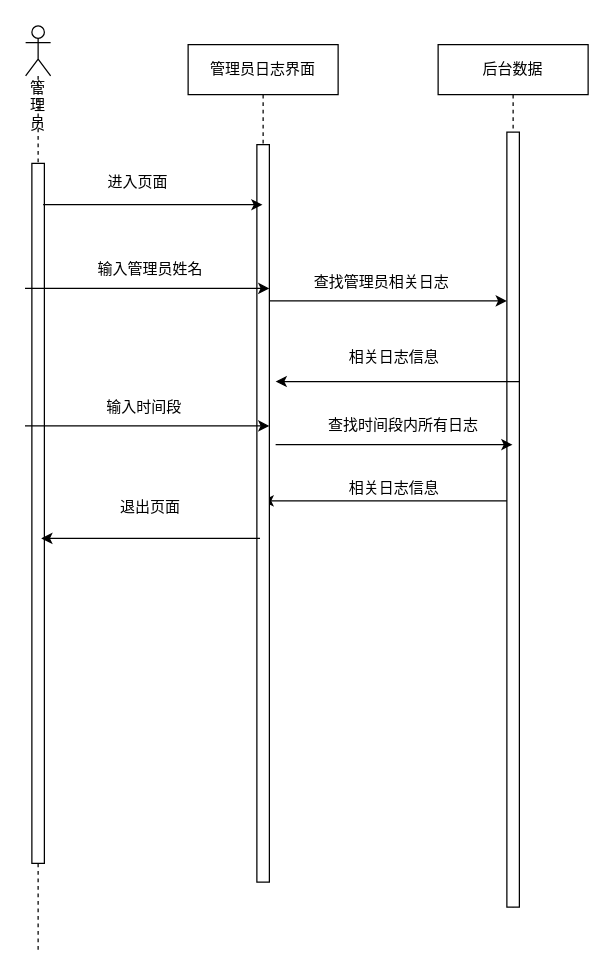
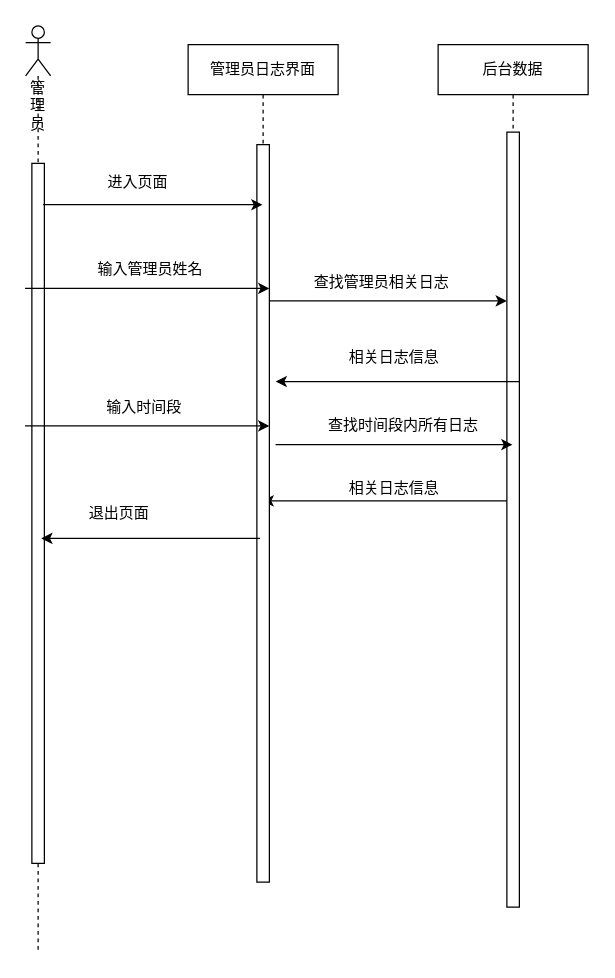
  <mxCell id="0" />
  <mxCell id="1" parent="0" />
  <mxCell id="2" value="管理员" style="shape=umlLifeline;participant=umlActor;perimeter=lifelinePerimeter;whiteSpace=wrap;html=1;container=1;collapsible=0;recursiveResize=0;verticalAlign=top;spacingTop=36;outlineConnect=0;" parent="1" vertex="1"><mxGeometry x="20" y="20" width="20" height="740" as="geometry" /></mxCell>
  <mxCell id="3" value="" style="html=1;points=[];perimeter=orthogonalPerimeter;" parent="2" vertex="1"><mxGeometry x="5" y="110" width="10" height="560" as="geometry" /></mxCell>
  <mxCell id="4" value="后台数据" style="shape=umlLifeline;perimeter=lifelinePerimeter;whiteSpace=wrap;html=1;container=1;collapsible=0;recursiveResize=0;outlineConnect=0;" parent="1" vertex="1"><mxGeometry x="350" y="35" width="120" height="690" as="geometry" /></mxCell>
  <mxCell id="5" value="" style="html=1;points=[];perimeter=orthogonalPerimeter;" parent="4" vertex="1"><mxGeometry x="55" y="70" width="10" height="620" as="geometry" /></mxCell>
  <mxCell id="6" value="" style="endArrow=classic;html=1;rounded=0;" parent="4" edge="1"><mxGeometry width="50" height="50" relative="1" as="geometry"><mxPoint x="-140.5" y="205" as="sourcePoint" /><mxPoint x="55" y="205" as="targetPoint" /><Array as="points"><mxPoint x="-50" y="205" /></Array></mxGeometry></mxCell>
  <mxCell id="7" value="" style="endArrow=classic;html=1;rounded=0;exitX=0;exitY=0.265;exitDx=0;exitDy=0;exitPerimeter=0;" parent="4" edge="1"><mxGeometry width="50" height="50" relative="1" as="geometry"><mxPoint x="55" y="365.0" as="sourcePoint" /><mxPoint x="-140.5" y="365.0" as="targetPoint" /></mxGeometry></mxCell>
  <mxCell id="8" value="管理员日志界面" style="shape=umlLifeline;perimeter=lifelinePerimeter;whiteSpace=wrap;html=1;container=1;collapsible=0;recursiveResize=0;outlineConnect=0;" parent="1" vertex="1"><mxGeometry x="150" y="35" width="120" height="670" as="geometry" /></mxCell>
  <mxCell id="9" value="" style="html=1;points=[];perimeter=orthogonalPerimeter;" parent="8" vertex="1"><mxGeometry x="55" y="80" width="10" height="590" as="geometry" /></mxCell>
  <mxCell id="10" value="" style="endArrow=classic;html=1;rounded=0;" parent="8" edge="1"><mxGeometry width="50" height="50" relative="1" as="geometry"><mxPoint x="57.5" y="395" as="sourcePoint" /><mxPoint x="-117.5" y="395" as="targetPoint" /><Array as="points"><mxPoint x="-72" y="395" /></Array></mxGeometry></mxCell>
  <mxCell id="11" value="" style="endArrow=classic;html=1;rounded=0;" edge="1" parent="8"><mxGeometry width="50" height="50" relative="1" as="geometry"><mxPoint x="-130.5" y="195" as="sourcePoint" /><mxPoint x="65" y="195" as="targetPoint" /><Array as="points"><mxPoint x="-40" y="195" /></Array></mxGeometry></mxCell>
  <mxCell id="12" value="" style="endArrow=classic;html=1;rounded=0;" edge="1" parent="8"><mxGeometry width="50" height="50" relative="1" as="geometry"><mxPoint x="-130.5" y="305" as="sourcePoint" /><mxPoint x="65" y="305" as="targetPoint" /><Array as="points"><mxPoint x="-40" y="305" /></Array></mxGeometry></mxCell>
  <mxCell id="13" value="" style="endArrow=classic;html=1;rounded=0;exitX=0.9;exitY=0.059;exitDx=0;exitDy=0;exitPerimeter=0;" parent="1" source="3" target="8" edge="1"><mxGeometry width="50" height="50" relative="1" as="geometry"><mxPoint x="400" y="480" as="sourcePoint" /><mxPoint x="450" y="430" as="targetPoint" /></mxGeometry></mxCell>
  <mxCell id="14" value="进入页面" style="text;html=1;strokeColor=none;fillColor=none;align=center;verticalAlign=middle;whiteSpace=wrap;rounded=0;" parent="1" vertex="1"><mxGeometry x="80" y="130" width="60" height="30" as="geometry" /></mxCell>
  <mxCell id="15" value="查找管理员相关日志" style="text;html=1;strokeColor=none;fillColor=none;align=center;verticalAlign=middle;whiteSpace=wrap;rounded=0;" parent="1" vertex="1"><mxGeometry x="250" y="210" width="110" height="30" as="geometry" /></mxCell>
  <mxCell id="16" value="相关日志信息" style="text;html=1;strokeColor=none;fillColor=none;align=center;verticalAlign=middle;whiteSpace=wrap;rounded=0;" parent="1" vertex="1"><mxGeometry x="270" y="270" width="90" height="30" as="geometry" /></mxCell>
- <mxCell id="17" value="退出页面" style="text;html=1;strokeColor=none;fillColor=none;align=center;verticalAlign=middle;whiteSpace=wrap;rounded=0;" parent="1" vertex="1"><mxGeometry x="90" y="390" width="60" height="30" as="geometry" /></mxCell>
+ <mxCell id="17" value="退出页面" style="text;html=1;strokeColor=none;fillColor=none;align=center;verticalAlign=middle;whiteSpace=wrap;rounded=0;" parent="1" vertex="1"><mxGeometry x="65" y="395" width="60" height="30" as="geometry" /></mxCell>
  <mxCell id="18" value="查找时间段内所有日志" style="text;html=1;strokeColor=none;fillColor=none;align=center;verticalAlign=middle;whiteSpace=wrap;rounded=0;" parent="1" vertex="1"><mxGeometry x="230" y="325" width="185" height="30" as="geometry" /></mxCell>
  <mxCell id="19" value="" style="endArrow=classic;html=1;rounded=0;exitX=0;exitY=0.265;exitDx=0;exitDy=0;exitPerimeter=0;" parent="1" edge="1"><mxGeometry width="50" height="50" relative="1" as="geometry"><mxPoint x="415.5" y="304.5" as="sourcePoint" /><mxPoint x="220" y="304.5" as="targetPoint" /></mxGeometry></mxCell>
  <mxCell id="20" value="" style="endArrow=classic;html=1;rounded=0;" parent="1" target="4" edge="1"><mxGeometry width="50" height="50" relative="1" as="geometry"><mxPoint x="220" y="355" as="sourcePoint" /><mxPoint x="370" y="355" as="targetPoint" /><Array as="points"><mxPoint x="360" y="355" /></Array></mxGeometry></mxCell>
  <mxCell id="21" value="相关日志信息" style="text;html=1;strokeColor=none;fillColor=none;align=center;verticalAlign=middle;whiteSpace=wrap;rounded=0;" parent="1" vertex="1"><mxGeometry x="270" y="375" width="90" height="30" as="geometry" /></mxCell>
  <mxCell id="22" value="输入管理员姓名" style="text;html=1;strokeColor=none;fillColor=none;align=center;verticalAlign=middle;whiteSpace=wrap;rounded=0;" vertex="1" parent="1"><mxGeometry x="65" y="200" width="110" height="30" as="geometry" /></mxCell>
  <mxCell id="23" value="输入时间段" style="text;html=1;strokeColor=none;fillColor=none;align=center;verticalAlign=middle;whiteSpace=wrap;rounded=0;" vertex="1" parent="1"><mxGeometry x="60" y="310" width="110" height="30" as="geometry" /></mxCell>
